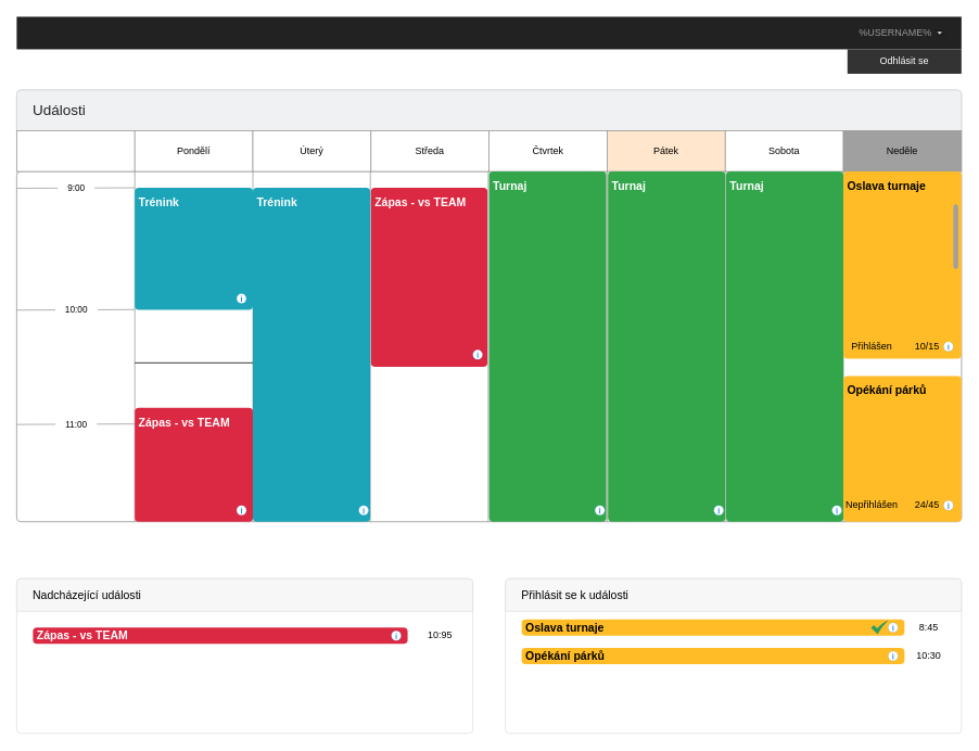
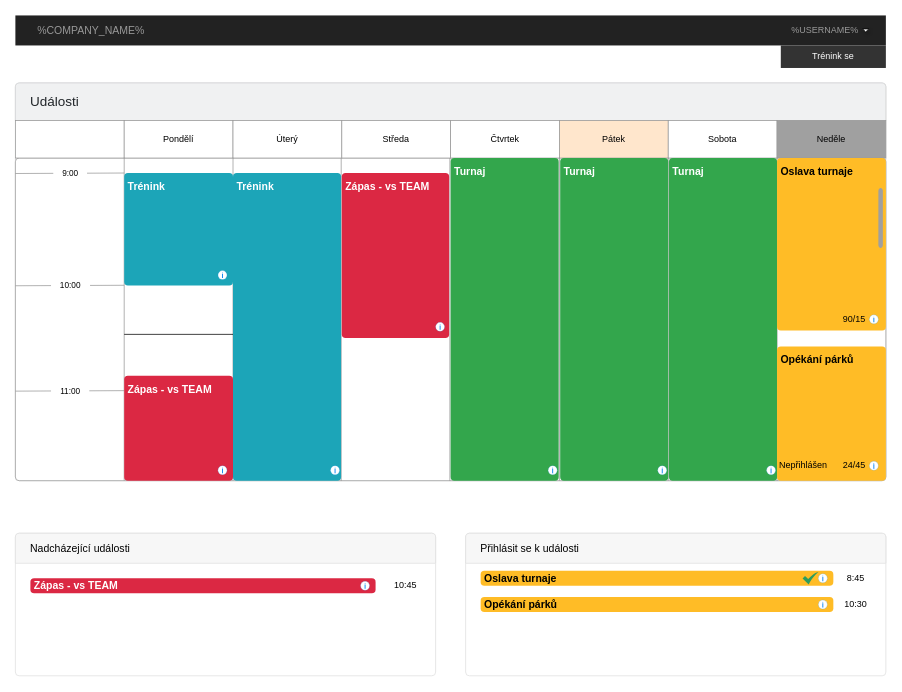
  <mxCell id="0" style=";html=1;" />
  <mxCell id="1" style=";html=1;" parent="0" />
  <mxCell id="2" value="" style="html=1;shadow=0;dashed=0;shape=mxgraph.bootstrap.rect;fillColor=#222222;strokeColor=none;whiteSpace=wrap;rounded=0;fontSize=12;fontColor=#000000;align=center;" parent="1" vertex="1"><mxGeometry x="20" y="20" width="1160" height="40" as="geometry" /></mxCell>
+ <mxCell id="3" value="%COMPANY_NAME%" style="html=1;shadow=0;dashed=0;fillColor=none;strokeColor=none;shape=mxgraph.bootstrap.rect;fontColor=#999999;fontSize=14;whiteSpace=wrap;" parent="2" vertex="1"><mxGeometry width="201.629" height="40" as="geometry" /></mxCell>
  <mxCell id="4" value="%USERNAME%" style="html=1;shadow=0;dashed=0;fillColor=none;strokeColor=none;shape=mxgraph.bootstrap.rect;fontColor=#999999;whiteSpace=wrap;" parent="2" vertex="1"><mxGeometry x="998.062" width="161.938" height="40" as="geometry" /></mxCell>
  <mxCell id="5" value="" style="shape=triangle;direction=south;rounded=0;shadow=1;fontSize=12;align=center;html=1;" parent="2" vertex="1"><mxGeometry x="1129.121" y="18" width="8.065" height="4" as="geometry" /></mxCell>
- <mxCell id="6" value="&lt;font color=&quot;#ffffff&quot;&gt;Odhlásit se&lt;/font&gt;" style="text;html=1;strokeColor=none;align=center;verticalAlign=middle;whiteSpace=wrap;rounded=0;fillColor=#333333;" parent="1" vertex="1"><mxGeometry x="1040" y="60" width="140" height="30" as="geometry" /></mxCell>
+ <mxCell id="6" value="&lt;font color=&quot;#ffffff&quot;&gt;Trénink se&lt;/font&gt;" style="text;html=1;strokeColor=none;align=center;verticalAlign=middle;whiteSpace=wrap;rounded=0;fillColor=#333333;" parent="1" vertex="1"><mxGeometry x="1040" y="60" width="140" height="30" as="geometry" /></mxCell>
  <mxCell id="7" value="" style="html=1;shadow=0;dashed=0;shape=mxgraph.bootstrap.rrect;rSize=5;strokeColor=#D2D3D4;html=1;whiteSpace=wrap;fillColor=#F8F9FA;fontColor=#212529;verticalAlign=top;align=left;spacing=20;spacingBottom=0;fontSize=14;horizontal=1;" parent="1" vertex="1"><mxGeometry x="20" y="110" width="1160" height="530" as="geometry" /></mxCell>
  <mxCell id="8" value="Události" style="html=1;shadow=0;dashed=0;shape=mxgraph.bootstrap.topButton;rSize=5;perimeter=none;whiteSpace=wrap;fillColor=#F0F1F2;strokeColor=#D2D3D4;fontColor=#212529;resizeWidth=1;fontSize=18;align=left;spacing=20;" parent="7" vertex="1"><mxGeometry width="1160" height="50" relative="1" as="geometry" /></mxCell>
  <mxCell id="9" value="" style="html=1;shadow=0;dashed=0;shape=mxgraph.bootstrap.rrect;rSize=5;strokeColor=#999999;strokeWidth=1;fillColor=#FFFFFF;fontColor=#6C767D;whiteSpace=wrap;align=left;verticalAlign=middle;spacingLeft=10;fontSize=14;spacing=10;" parent="7" vertex="1"><mxGeometry y="100" width="1160" height="430" as="geometry" /></mxCell>
  <mxCell id="10" value="" style="rounded=0;whiteSpace=wrap;html=1;strokeColor=#999999;fillColor=#FFFFFF;" parent="7" vertex="1"><mxGeometry y="50" width="145" height="50" as="geometry" /></mxCell>
  <mxCell id="11" value="Pondělí" style="rounded=0;whiteSpace=wrap;html=1;strokeColor=#999999;fillColor=#FFFFFF;" parent="7" vertex="1"><mxGeometry x="145" y="50" width="145" height="50" as="geometry" /></mxCell>
  <mxCell id="12" value="Úterý" style="rounded=0;whiteSpace=wrap;html=1;strokeColor=#999999;fillColor=#FFFFFF;" parent="7" vertex="1"><mxGeometry x="290" y="50" width="145" height="50" as="geometry" /></mxCell>
  <mxCell id="13" value="Středa" style="rounded=0;whiteSpace=wrap;html=1;strokeColor=#999999;fillColor=#FFFFFF;" parent="7" vertex="1"><mxGeometry x="435" y="50" width="145" height="50" as="geometry" /></mxCell>
  <mxCell id="14" value="Čtvrtek" style="rounded=0;whiteSpace=wrap;html=1;strokeColor=#999999;fillColor=#FFFFFF;" parent="7" vertex="1"><mxGeometry x="580" y="50" width="145" height="50" as="geometry" /></mxCell>
  <mxCell id="15" value="Pátek" style="rounded=0;whiteSpace=wrap;html=1;strokeColor=#999999;fillColor=#ffe6cc;" parent="7" vertex="1"><mxGeometry x="725" y="50" width="145" height="50" as="geometry" /></mxCell>
  <mxCell id="16" value="Sobota" style="rounded=0;whiteSpace=wrap;html=1;strokeColor=#999999;fillColor=#FFFFFF;" parent="7" vertex="1"><mxGeometry x="870" y="50" width="145" height="50" as="geometry" /></mxCell>
  <mxCell id="17" value="Neděle" style="rounded=0;whiteSpace=wrap;html=1;strokeColor=#999999;fillColor=#a0a0a0;" parent="7" vertex="1"><mxGeometry x="1015" y="50" width="145" height="50" as="geometry" /></mxCell>
  <mxCell id="18" value="" style="endArrow=none;html=1;entryX=0.125;entryY=-0.001;entryDx=0;entryDy=0;entryPerimeter=0;strokeColor=#999999;" parent="7" target="9" edge="1"><mxGeometry width="50" height="50" relative="1" as="geometry"><mxPoint x="145" y="530" as="sourcePoint" /><mxPoint x="190" y="110" as="targetPoint" /></mxGeometry></mxCell>
  <mxCell id="19" value="" style="endArrow=none;html=1;entryX=0.125;entryY=-0.001;entryDx=0;entryDy=0;entryPerimeter=0;strokeColor=#999999;" parent="7" edge="1"><mxGeometry width="50" height="50" relative="1" as="geometry"><mxPoint x="290" y="530" as="sourcePoint" /><mxPoint x="290" y="99.57" as="targetPoint" /></mxGeometry></mxCell>
  <mxCell id="20" value="" style="endArrow=none;html=1;entryX=0.125;entryY=-0.001;entryDx=0;entryDy=0;entryPerimeter=0;strokeColor=#999999;" parent="7" edge="1"><mxGeometry width="50" height="50" relative="1" as="geometry"><mxPoint x="434.17" y="530.43" as="sourcePoint" /><mxPoint x="434.17" y="100.0" as="targetPoint" /></mxGeometry></mxCell>
  <mxCell id="21" value="" style="endArrow=none;html=1;entryX=0.125;entryY=-0.001;entryDx=0;entryDy=0;entryPerimeter=0;strokeColor=#999999;" parent="7" edge="1"><mxGeometry width="50" height="50" relative="1" as="geometry"><mxPoint x="579" y="530.43" as="sourcePoint" /><mxPoint x="579" y="100.0" as="targetPoint" /></mxGeometry></mxCell>
  <mxCell id="22" value="" style="endArrow=none;html=1;entryX=0.125;entryY=-0.001;entryDx=0;entryDy=0;entryPerimeter=0;strokeColor=#999999;" parent="7" edge="1"><mxGeometry width="50" height="50" relative="1" as="geometry"><mxPoint x="725" y="530" as="sourcePoint" /><mxPoint x="725" y="99.57" as="targetPoint" /></mxGeometry></mxCell>
  <mxCell id="23" value="" style="endArrow=none;html=1;entryX=0.125;entryY=-0.001;entryDx=0;entryDy=0;entryPerimeter=0;strokeColor=#999999;" parent="7" edge="1"><mxGeometry width="50" height="50" relative="1" as="geometry"><mxPoint x="870" y="530" as="sourcePoint" /><mxPoint x="870" y="99.57" as="targetPoint" /></mxGeometry></mxCell>
  <mxCell id="24" value="" style="endArrow=none;html=1;entryX=0.125;entryY=-0.001;entryDx=0;entryDy=0;entryPerimeter=0;strokeColor=#999999;" parent="7" edge="1"><mxGeometry width="50" height="50" relative="1" as="geometry"><mxPoint x="1015" y="530.43" as="sourcePoint" /><mxPoint x="1015" y="100.0" as="targetPoint" /></mxGeometry></mxCell>
  <mxCell id="25" value="Trénink" style="html=1;shadow=0;dashed=0;shape=mxgraph.bootstrap.rrect;rSize=5;strokeColor=none;strokeWidth=1;fillColor=#1CA5B8;fontColor=#FFFFFF;whiteSpace=wrap;align=left;verticalAlign=top;spacingLeft=0;fontStyle=1;fontSize=14;spacing=5;rounded=1;" parent="7" vertex="1"><mxGeometry x="145" y="120" width="145" height="150" as="geometry" /></mxCell>
  <mxCell id="26" value="" style="endArrow=none;html=1;strokeColor=#999999;exitX=0;exitY=0.048;exitDx=0;exitDy=0;exitPerimeter=0;rounded=0;" parent="7" source="9" edge="1"><mxGeometry width="50" height="50" relative="1" as="geometry"><mxPoint x="50" y="180" as="sourcePoint" /><mxPoint x="145" y="120" as="targetPoint" /></mxGeometry></mxCell>
  <mxCell id="27" value="&amp;nbsp; &amp;nbsp; 9:00&amp;nbsp; &amp;nbsp;&amp;nbsp;" style="edgeLabel;html=1;align=center;verticalAlign=middle;resizable=0;points=[];" parent="26" vertex="1" connectable="0"><mxGeometry x="-0.131" y="-1" relative="1" as="geometry"><mxPoint x="9.64" y="-1.36" as="offset" /></mxGeometry></mxCell>
  <mxCell id="28" value="" style="endArrow=none;html=1;strokeColor=#999999;exitX=0;exitY=0.048;exitDx=0;exitDy=0;exitPerimeter=0;rounded=0;" parent="7" edge="1"><mxGeometry width="50" height="50" relative="1" as="geometry"><mxPoint y="270.22" as="sourcePoint" /><mxPoint x="145" y="269.58" as="targetPoint" /></mxGeometry></mxCell>
  <mxCell id="29" value="&amp;nbsp; &amp;nbsp; 10:00&amp;nbsp; &amp;nbsp;&amp;nbsp;" style="edgeLabel;html=1;align=center;verticalAlign=middle;resizable=0;points=[];" parent="28" vertex="1" connectable="0"><mxGeometry x="-0.131" y="-1" relative="1" as="geometry"><mxPoint x="9.64" y="-1.36" as="offset" /></mxGeometry></mxCell>
  <mxCell id="30" value="" style="endArrow=none;html=1;strokeColor=#999999;exitX=0;exitY=0.048;exitDx=0;exitDy=0;exitPerimeter=0;rounded=0;" parent="7" edge="1"><mxGeometry width="50" height="50" relative="1" as="geometry"><mxPoint y="410.64" as="sourcePoint" /><mxPoint x="145" y="410" as="targetPoint" /></mxGeometry></mxCell>
  <mxCell id="31" value="&amp;nbsp; &amp;nbsp; 11:00&amp;nbsp; &amp;nbsp;&amp;nbsp;" style="edgeLabel;html=1;align=center;verticalAlign=middle;resizable=0;points=[];" parent="30" vertex="1" connectable="0"><mxGeometry x="-0.131" y="-1" relative="1" as="geometry"><mxPoint x="9.64" y="-1.36" as="offset" /></mxGeometry></mxCell>
  <mxCell id="32" value="Zápas - vs TEAM" style="html=1;shadow=0;dashed=0;shape=mxgraph.bootstrap.rrect;rSize=5;strokeColor=none;strokeWidth=1;fillColor=#DB2843;fontColor=#FFFFFF;whiteSpace=wrap;align=left;verticalAlign=top;spacingLeft=0;fontStyle=1;fontSize=14;spacing=5;rounded=1;" parent="7" vertex="1"><mxGeometry x="145" y="390" width="145" height="140" as="geometry" /></mxCell>
  <mxCell id="33" value="" style="html=1;verticalLabelPosition=bottom;labelBackgroundColor=#ffffff;verticalAlign=top;shadow=0;dashed=0;strokeWidth=2;shape=mxgraph.ios7.misc.info;strokeColor=#0080f0;rounded=1;fillColor=#FFFFFF;align=left;" parent="7" vertex="1"><mxGeometry x="270" y="250" width="12" height="12" as="geometry" /></mxCell>
  <mxCell id="34" value="" style="html=1;verticalLabelPosition=bottom;labelBackgroundColor=#ffffff;verticalAlign=top;shadow=0;dashed=0;strokeWidth=2;shape=mxgraph.ios7.misc.info;strokeColor=#0080f0;rounded=1;fillColor=#FFFFFF;align=left;" parent="7" vertex="1"><mxGeometry x="270" y="510" width="12" height="12" as="geometry" /></mxCell>
  <mxCell id="35" value="Trénink" style="html=1;shadow=0;dashed=0;shape=mxgraph.bootstrap.rrect;rSize=5;strokeColor=none;strokeWidth=1;fillColor=#1CA5B8;fontColor=#FFFFFF;whiteSpace=wrap;align=left;verticalAlign=top;spacingLeft=0;fontStyle=1;fontSize=14;spacing=5;rounded=1;" parent="7" vertex="1"><mxGeometry x="290" y="120" width="144" height="410" as="geometry" /></mxCell>
  <mxCell id="36" value="" style="html=1;verticalLabelPosition=bottom;labelBackgroundColor=#ffffff;verticalAlign=top;shadow=0;dashed=0;strokeWidth=2;shape=mxgraph.ios7.misc.info;strokeColor=#0080f0;rounded=1;fillColor=#FFFFFF;align=left;" parent="7" vertex="1"><mxGeometry x="420" y="510" width="12" height="12" as="geometry" /></mxCell>
  <mxCell id="37" value="Zápas - vs TEAM" style="html=1;shadow=0;dashed=0;shape=mxgraph.bootstrap.rrect;rSize=5;strokeColor=none;strokeWidth=1;fillColor=#DB2843;fontColor=#FFFFFF;whiteSpace=wrap;align=left;verticalAlign=top;spacingLeft=0;fontStyle=1;fontSize=14;spacing=5;rounded=1;" parent="7" vertex="1"><mxGeometry x="435" y="120" width="143" height="220" as="geometry" /></mxCell>
  <mxCell id="38" value="" style="html=1;verticalLabelPosition=bottom;labelBackgroundColor=#ffffff;verticalAlign=top;shadow=0;dashed=0;strokeWidth=2;shape=mxgraph.ios7.misc.info;strokeColor=#0080f0;rounded=1;fillColor=#FFFFFF;align=left;" parent="7" vertex="1"><mxGeometry x="560" y="319" width="12" height="12" as="geometry" /></mxCell>
  <mxCell id="39" value="Turnaj" style="html=1;shadow=0;dashed=0;shape=mxgraph.bootstrap.rrect;rSize=5;strokeColor=none;strokeWidth=1;fillColor=#33A64C;fontColor=#FFFFFF;whiteSpace=wrap;align=left;verticalAlign=top;spacingLeft=0;fontStyle=1;fontSize=14;spacing=5;rounded=1;" parent="7" vertex="1"><mxGeometry x="580" y="100" width="144" height="430" as="geometry" /></mxCell>
  <mxCell id="40" value="" style="html=1;verticalLabelPosition=bottom;labelBackgroundColor=#ffffff;verticalAlign=top;shadow=0;dashed=0;strokeWidth=2;shape=mxgraph.ios7.misc.info;strokeColor=#0080f0;rounded=1;fillColor=#FFFFFF;align=left;" parent="7" vertex="1"><mxGeometry x="710" y="510" width="12" height="12" as="geometry" /></mxCell>
  <mxCell id="41" value="Turnaj" style="html=1;shadow=0;dashed=0;shape=mxgraph.bootstrap.rrect;rSize=5;strokeColor=none;strokeWidth=1;fillColor=#33A64C;fontColor=#FFFFFF;whiteSpace=wrap;align=left;verticalAlign=top;spacingLeft=0;fontStyle=1;fontSize=14;spacing=5;rounded=1;" parent="7" vertex="1"><mxGeometry x="726" y="100" width="144" height="430" as="geometry" /></mxCell>
  <mxCell id="42" value="" style="html=1;verticalLabelPosition=bottom;labelBackgroundColor=#ffffff;verticalAlign=top;shadow=0;dashed=0;strokeWidth=2;shape=mxgraph.ios7.misc.info;strokeColor=#0080f0;rounded=1;fillColor=#FFFFFF;align=left;" parent="7" vertex="1"><mxGeometry x="856" y="510" width="12" height="12" as="geometry" /></mxCell>
  <mxCell id="43" value="Turnaj" style="html=1;shadow=0;dashed=0;shape=mxgraph.bootstrap.rrect;rSize=5;strokeColor=none;strokeWidth=1;fillColor=#33A64C;fontColor=#FFFFFF;whiteSpace=wrap;align=left;verticalAlign=top;spacingLeft=0;fontStyle=1;fontSize=14;spacing=5;rounded=1;" parent="7" vertex="1"><mxGeometry x="871" y="100" width="144" height="430" as="geometry" /></mxCell>
  <mxCell id="44" value="" style="html=1;verticalLabelPosition=bottom;labelBackgroundColor=#ffffff;verticalAlign=top;shadow=0;dashed=0;strokeWidth=2;shape=mxgraph.ios7.misc.info;strokeColor=#0080f0;rounded=1;fillColor=#FFFFFF;align=left;" parent="7" vertex="1"><mxGeometry x="1001" y="510" width="12" height="12" as="geometry" /></mxCell>
  <mxCell id="45" value="Oslava turnaje" style="html=1;shadow=0;dashed=0;shape=mxgraph.bootstrap.rrect;rSize=5;strokeColor=none;strokeWidth=1;fillColor=#FFBC26;fontColor=#000000;whiteSpace=wrap;align=left;verticalAlign=top;spacingLeft=0;fontStyle=1;fontSize=14;spacing=5;rounded=1;horizontal=1;" parent="7" vertex="1"><mxGeometry x="1015" y="100" width="145" height="230" as="geometry" /></mxCell>
  <mxCell id="46" value="" style="html=1;verticalLabelPosition=bottom;labelBackgroundColor=#ffffff;verticalAlign=top;shadow=0;dashed=0;strokeWidth=2;shape=mxgraph.ios7.misc.scroll_(vertical);fillColor=#a0a0a0;rounded=1;align=left;" parent="7" vertex="1"><mxGeometry x="1150" y="140" width="6" height="80" as="geometry" /></mxCell>
  <mxCell id="47" value="" style="html=1;verticalLabelPosition=bottom;labelBackgroundColor=#ffffff;verticalAlign=top;shadow=0;dashed=0;strokeWidth=2;shape=mxgraph.ios7.misc.info;strokeColor=#0080f0;rounded=1;fillColor=#FFFFFF;align=left;" parent="7" vertex="1"><mxGeometry x="1138" y="309" width="12" height="12" as="geometry" /></mxCell>
- <mxCell id="48" value="10/15" style="text;html=1;strokeColor=none;fillColor=none;align=center;verticalAlign=middle;whiteSpace=wrap;rounded=0;" parent="7" vertex="1"><mxGeometry x="1098" y="305" width="40" height="20" as="geometry" /></mxCell>
- <mxCell id="49" value="Přihlášen" style="text;html=1;strokeColor=none;fillColor=none;align=center;verticalAlign=middle;whiteSpace=wrap;rounded=0;" parent="7" vertex="1"><mxGeometry x="1030" y="305" width="40" height="20" as="geometry" /></mxCell>
+ <mxCell id="48" value="90/15" style="text;html=1;strokeColor=none;fillColor=none;align=center;verticalAlign=middle;whiteSpace=wrap;rounded=0;" parent="7" vertex="1"><mxGeometry x="1098" y="305" width="40" height="20" as="geometry" /></mxCell>
  <mxCell id="50" value="Opékání párků" style="html=1;shadow=0;dashed=0;shape=mxgraph.bootstrap.rrect;rSize=5;strokeColor=none;strokeWidth=1;fillColor=#FFBC26;fontColor=#000000;whiteSpace=wrap;align=left;verticalAlign=top;spacingLeft=0;fontStyle=1;fontSize=14;spacing=5;rounded=1;horizontal=1;" parent="1" vertex="1"><mxGeometry x="1035" y="461" width="145" height="179" as="geometry" /></mxCell>
  <mxCell id="51" value="" style="html=1;verticalLabelPosition=bottom;labelBackgroundColor=#ffffff;verticalAlign=top;shadow=0;dashed=0;strokeWidth=2;shape=mxgraph.ios7.misc.info;strokeColor=#0080f0;rounded=1;fillColor=#FFFFFF;align=left;" parent="1" vertex="1"><mxGeometry x="1158" y="614" width="12" height="12" as="geometry" /></mxCell>
  <mxCell id="52" value="24/45" style="text;html=1;strokeColor=none;fillColor=none;align=center;verticalAlign=middle;whiteSpace=wrap;rounded=0;" parent="1" vertex="1"><mxGeometry x="1118" y="610" width="40" height="20" as="geometry" /></mxCell>
  <mxCell id="53" value="Nepřihlášen" style="text;html=1;strokeColor=none;fillColor=none;align=center;verticalAlign=middle;whiteSpace=wrap;rounded=0;" parent="1" vertex="1"><mxGeometry x="1050" y="610" width="40" height="20" as="geometry" /></mxCell>
  <mxCell id="54" value="" style="endArrow=none;html=1;" parent="1" edge="1"><mxGeometry width="50" height="50" relative="1" as="geometry"><mxPoint x="165" y="445" as="sourcePoint" /><mxPoint x="310" y="445" as="targetPoint" /></mxGeometry></mxCell>
  <mxCell id="55" value="" style="html=1;shadow=0;dashed=0;shape=mxgraph.bootstrap.rrect;rSize=5;strokeColor=#DFDFDF;html=1;whiteSpace=wrap;fillColor=#FFFFFF;fontColor=#000000;rounded=1;align=left;" parent="1" vertex="1"><mxGeometry x="20" y="710" width="560" height="190" as="geometry" /></mxCell>
  <mxCell id="56" value="Nadcházející události" style="html=1;shadow=0;dashed=0;shape=mxgraph.bootstrap.topButton;strokeColor=inherit;fillColor=#F7F7F7;rSize=5;perimeter=none;whiteSpace=wrap;resizeWidth=1;align=left;spacing=20;fontSize=14;" parent="55" vertex="1"><mxGeometry width="560" height="40" relative="1" as="geometry" /></mxCell>
  <mxCell id="57" value="Zápas - vs TEAM" style="html=1;shadow=0;dashed=0;shape=mxgraph.bootstrap.rrect;rSize=5;strokeColor=none;strokeWidth=1;fillColor=#DB2843;fontColor=#FFFFFF;whiteSpace=wrap;align=left;verticalAlign=middle;spacingLeft=0;fontStyle=1;fontSize=14;spacing=5;rounded=1;" parent="55" vertex="1"><mxGeometry x="20" y="60" width="460" height="20" as="geometry" /></mxCell>
  <mxCell id="58" value="" style="html=1;verticalLabelPosition=bottom;labelBackgroundColor=#ffffff;verticalAlign=top;shadow=0;dashed=0;strokeWidth=2;shape=mxgraph.ios7.misc.info;strokeColor=#0080f0;rounded=1;fillColor=#FFFFFF;align=left;" parent="55" vertex="1"><mxGeometry x="460" y="64" width="12" height="12" as="geometry" /></mxCell>
- <mxCell id="59" value="10:95" style="text;html=1;strokeColor=none;fillColor=none;align=center;verticalAlign=middle;whiteSpace=wrap;rounded=0;" parent="55" vertex="1"><mxGeometry x="500" y="60" width="40" height="20" as="geometry" /></mxCell>
+ <mxCell id="59" value="10:45" style="text;html=1;strokeColor=none;fillColor=none;align=center;verticalAlign=middle;whiteSpace=wrap;rounded=0;" parent="55" vertex="1"><mxGeometry x="500" y="60" width="40" height="20" as="geometry" /></mxCell>
  <mxCell id="60" value="" style="html=1;shadow=0;dashed=0;shape=mxgraph.bootstrap.rrect;rSize=5;strokeColor=#DFDFDF;html=1;whiteSpace=wrap;fillColor=#FFFFFF;fontColor=#000000;rounded=1;align=left;" parent="1" vertex="1"><mxGeometry x="620" y="710" width="560" height="190" as="geometry" /></mxCell>
  <mxCell id="61" value="Přihlásit se k události" style="html=1;shadow=0;dashed=0;shape=mxgraph.bootstrap.topButton;strokeColor=inherit;fillColor=#F7F7F7;rSize=5;perimeter=none;whiteSpace=wrap;resizeWidth=1;align=left;spacing=20;fontSize=14;" parent="60" vertex="1"><mxGeometry width="560" height="40" relative="1" as="geometry" /></mxCell>
  <mxCell id="62" value="Oslava turnaje" style="html=1;shadow=0;dashed=0;shape=mxgraph.bootstrap.rrect;rSize=5;strokeColor=none;strokeWidth=1;fillColor=#FFBC26;fontColor=#000000;whiteSpace=wrap;align=left;verticalAlign=middle;spacingLeft=0;fontStyle=1;fontSize=14;spacing=5;rounded=1;" parent="60" vertex="1"><mxGeometry x="20" y="50" width="470" height="20" as="geometry" /></mxCell>
  <mxCell id="63" value="" style="html=1;verticalLabelPosition=bottom;labelBackgroundColor=#ffffff;verticalAlign=top;shadow=0;dashed=0;strokeWidth=2;shape=mxgraph.ios7.misc.info;strokeColor=#0080f0;rounded=1;fillColor=#FFFFFF;align=left;" parent="60" vertex="1"><mxGeometry x="470" y="54" width="12" height="12" as="geometry" /></mxCell>
  <mxCell id="64" value="8:45" style="text;html=1;strokeColor=none;fillColor=none;align=center;verticalAlign=middle;whiteSpace=wrap;rounded=0;" parent="60" vertex="1"><mxGeometry x="500" y="50" width="40" height="20" as="geometry" /></mxCell>
  <mxCell id="65" value="Opékání párků" style="html=1;shadow=0;dashed=0;shape=mxgraph.bootstrap.rrect;rSize=5;strokeColor=none;strokeWidth=1;fillColor=#FFBC26;fontColor=#000000;whiteSpace=wrap;align=left;verticalAlign=middle;spacingLeft=0;fontStyle=1;fontSize=14;spacing=5;rounded=1;" parent="60" vertex="1"><mxGeometry x="20" y="85" width="470" height="20" as="geometry" /></mxCell>
  <mxCell id="66" value="" style="html=1;verticalLabelPosition=bottom;labelBackgroundColor=#ffffff;verticalAlign=top;shadow=0;dashed=0;strokeWidth=2;shape=mxgraph.ios7.misc.info;strokeColor=#0080f0;rounded=1;fillColor=#FFFFFF;align=left;" parent="60" vertex="1"><mxGeometry x="470" y="89" width="12" height="12" as="geometry" /></mxCell>
  <mxCell id="67" value="10:30" style="text;html=1;strokeColor=none;fillColor=none;align=center;verticalAlign=middle;whiteSpace=wrap;rounded=0;" parent="60" vertex="1"><mxGeometry x="500" y="85" width="40" height="20" as="geometry" /></mxCell>
  <mxCell id="68" value="" style="html=1;aspect=fixed;strokeColor=none;shadow=0;align=center;verticalAlign=top;fillColor=#2D9C5E;shape=mxgraph.gcp2.check;rounded=1;" parent="60" vertex="1"><mxGeometry x="449" y="51.6" width="21" height="16.8" as="geometry" /></mxCell>
